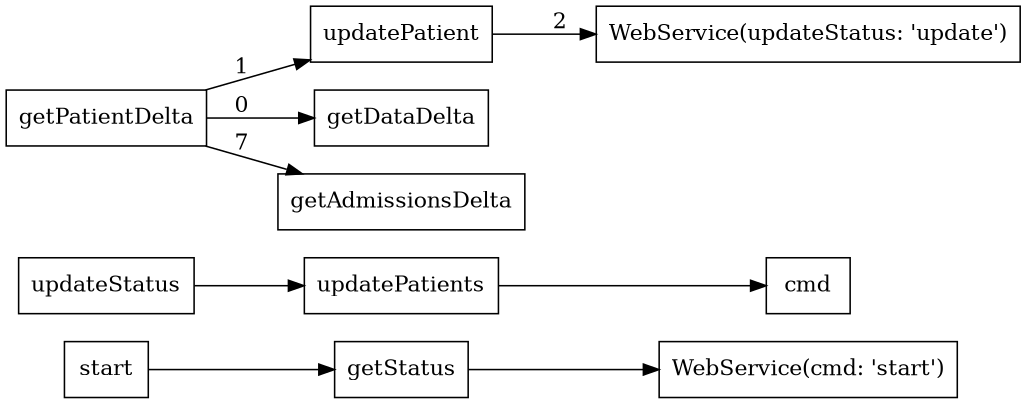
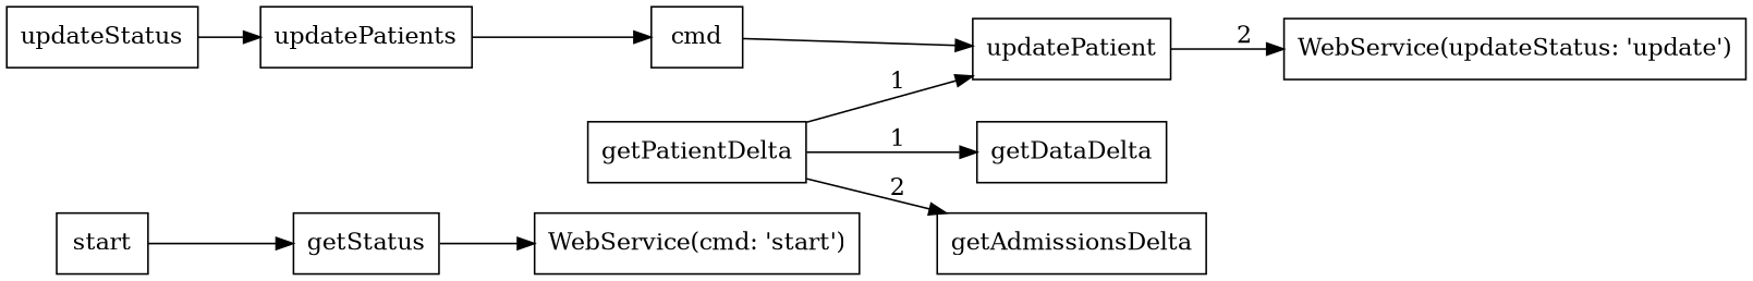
  digraph {
    rankdir=LR
    node [shape=box]
    start
    getStatus
    updateStatus
    updatePatients
    n5 [label="WebService(cmd: 'start')"]
    n6 [label=cmd]
    updatePatient
    n8 [label="WebService(updateStatus: 'update')"]
    getPatientDelta
    getDataDelta
    getAdmissionsDelta
    start -> getStatus
    getStatus -> n5
    updateStatus -> updatePatients
    updatePatients -> n6
+   n6 -> updatePatient
    updatePatient -> n8 [label=2]
    getPatientDelta -> updatePatient [label=1]
-   getPatientDelta -> getDataDelta [label=0]
-   getPatientDelta -> getAdmissionsDelta [label=7]
+   getPatientDelta -> getDataDelta [label=1]
+   getPatientDelta -> getAdmissionsDelta [label=2]
  }
